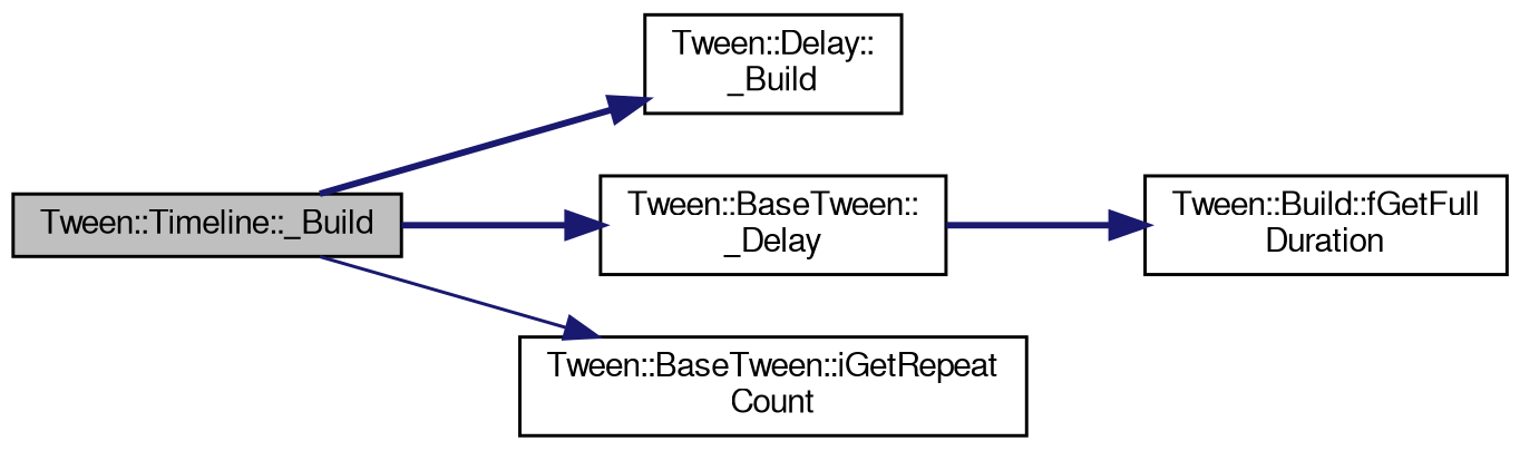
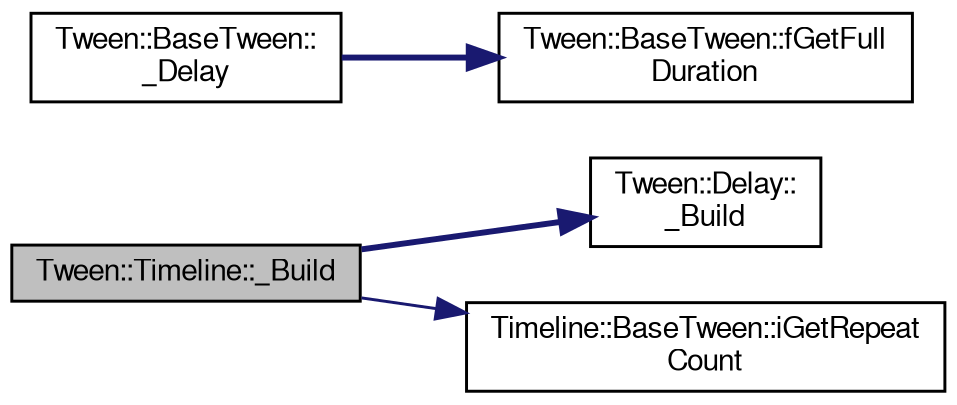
  digraph {
    rankdir=LR
    node [color=black fontname=FreeSans fontsize=10 shape=record]
    edge [color=midnightblue fontname=FreeSans fontsize=10 labelfontname=FreeSans labelfontsize=10 style=bold]
    n1 [fillcolor=grey75 fontcolor=black height=0.2 label="Tween::Timeline::_Build" style=filled width=0.4]
    n2 [height=0.2 label="Tween::Delay::\l_Build" width=0.4]
    n3 [height=0.2 label="Tween::BaseTween::\l_Delay" width=0.4]
-   n4 [height=0.2 label="Tween::BaseTween::iGetRepeat\lCount" width=0.4]
-   n5 [height=0.2 label="Tween::Build::fGetFull\lDuration" width=0.4]
+   n4 [height=0.2 label="Timeline::BaseTween::iGetRepeat\lCount" width=0.4]
+   n5 [height=0.2 label="Tween::BaseTween::fGetFull\lDuration" width=0.4]
    n1 -> n2
-   n1 -> n3
    n1 -> n4 [style=solid]
    n3 -> n5
  }
